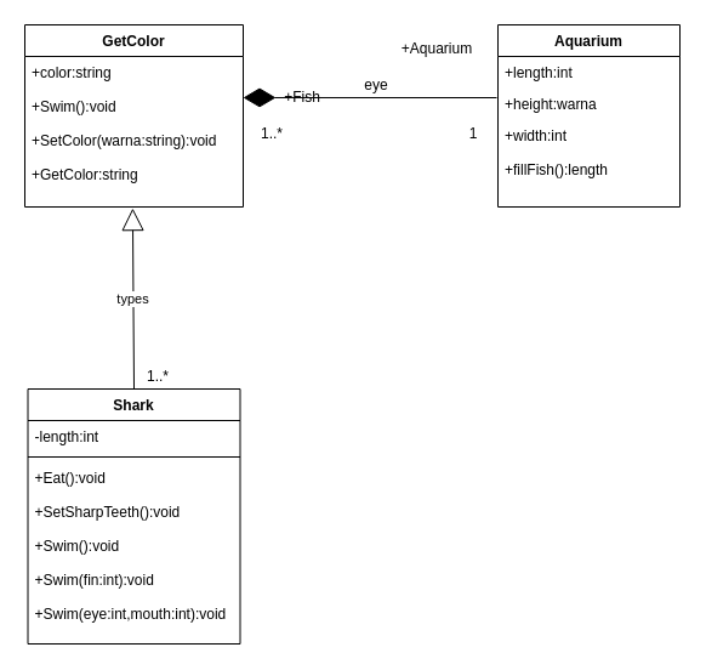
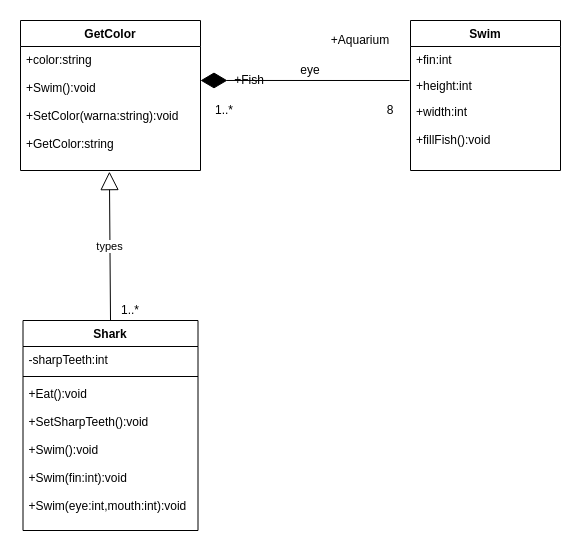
  <mxCell id="0" />
  <mxCell id="1" parent="0" />
  <mxCell id="2" value="GetColor" style="swimlane;fontStyle=1;align=center;verticalAlign=top;childLayout=stackLayout;horizontal=1;startSize=26;horizontalStack=0;resizeParent=1;resizeParentMax=0;resizeLast=0;collapsible=1;marginBottom=0;" vertex="1" parent="1"><mxGeometry x="20" y="20" width="180" height="150" as="geometry" /></mxCell>
  <mxCell id="3" value="+color:string&#10;&#10;+Swim():void&#10;&#10;+SetColor(warna:string):void&#10;&#10;+GetColor:string" style="text;strokeColor=none;fillColor=none;align=left;verticalAlign=top;spacingLeft=4;spacingRight=4;overflow=hidden;rotatable=0;points=[[0,0.5],[1,0.5]];portConstraint=eastwest;" vertex="1" parent="2"><mxGeometry y="26" width="180" height="124" as="geometry" /></mxCell>
  <mxCell id="4" value="Shark" style="swimlane;fontStyle=1;align=center;verticalAlign=top;childLayout=stackLayout;horizontal=1;startSize=26;horizontalStack=0;resizeParent=1;resizeParentMax=0;resizeLast=0;collapsible=1;marginBottom=0;" vertex="1" parent="1"><mxGeometry x="22.5" y="320" width="175" height="210" as="geometry" /></mxCell>
- <mxCell id="5" value="-length:int" style="text;strokeColor=none;fillColor=none;align=left;verticalAlign=top;spacingLeft=4;spacingRight=4;overflow=hidden;rotatable=0;points=[[0,0.5],[1,0.5]];portConstraint=eastwest;" vertex="1" parent="4"><mxGeometry y="26" width="175" height="26" as="geometry" /></mxCell>
+ <mxCell id="5" value="-sharpTeeth:int" style="text;strokeColor=none;fillColor=none;align=left;verticalAlign=top;spacingLeft=4;spacingRight=4;overflow=hidden;rotatable=0;points=[[0,0.5],[1,0.5]];portConstraint=eastwest;" vertex="1" parent="4"><mxGeometry y="26" width="175" height="26" as="geometry" /></mxCell>
  <mxCell id="6" value="" style="line;strokeWidth=1;fillColor=none;align=left;verticalAlign=middle;spacingTop=-1;spacingLeft=3;spacingRight=3;rotatable=0;labelPosition=right;points=[];portConstraint=eastwest;" vertex="1" parent="4"><mxGeometry y="52" width="175" height="8" as="geometry" /></mxCell>
  <mxCell id="7" value="+Eat():void&#10;&#10;+SetSharpTeeth():void&#10;&#10;+Swim():void&#10;&#10;+Swim(fin:int):void&#10;&#10;+Swim(eye:int,mouth:int):void" style="text;strokeColor=none;fillColor=none;align=left;verticalAlign=top;spacingLeft=4;spacingRight=4;overflow=hidden;rotatable=0;points=[[0,0.5],[1,0.5]];portConstraint=eastwest;" vertex="1" parent="4"><mxGeometry y="60" width="175" height="150" as="geometry" /></mxCell>
  <mxCell id="8" value="types" style="endArrow=block;endSize=16;endFill=0;html=1;entryX=0.494;entryY=1.009;entryDx=0;entryDy=0;entryPerimeter=0;exitX=0.5;exitY=0;exitDx=0;exitDy=0;" edge="1" parent="1" source="4" target="3"><mxGeometry width="160" relative="1" as="geometry"><mxPoint x="70" y="240" as="sourcePoint" /><mxPoint x="230" y="240" as="targetPoint" /></mxGeometry></mxCell>
  <mxCell id="9" value="1..*" style="text;html=1;strokeColor=none;fillColor=none;align=center;verticalAlign=middle;whiteSpace=wrap;rounded=0;" vertex="1" parent="1"><mxGeometry x="110" y="300" width="40" height="20" as="geometry" /></mxCell>
- <mxCell id="10" value="Aquarium" style="swimlane;fontStyle=1;childLayout=stackLayout;horizontal=1;startSize=26;fillColor=none;horizontalStack=0;resizeParent=1;resizeParentMax=0;resizeLast=0;collapsible=1;marginBottom=0;" vertex="1" parent="1"><mxGeometry x="410" y="20" width="150" height="150" as="geometry" /></mxCell>
- <mxCell id="11" value="+length:int" style="text;strokeColor=none;fillColor=none;align=left;verticalAlign=top;spacingLeft=4;spacingRight=4;overflow=hidden;rotatable=0;points=[[0,0.5],[1,0.5]];portConstraint=eastwest;" vertex="1" parent="10"><mxGeometry y="26" width="150" height="26" as="geometry" /></mxCell>
- <mxCell id="12" value="+height:warna" style="text;strokeColor=none;fillColor=none;align=left;verticalAlign=top;spacingLeft=4;spacingRight=4;overflow=hidden;rotatable=0;points=[[0,0.5],[1,0.5]];portConstraint=eastwest;" vertex="1" parent="10"><mxGeometry y="52" width="150" height="26" as="geometry" /></mxCell>
- <mxCell id="13" value="+width:int&#10;&#10;+fillFish():length&#10;&#10;" style="text;strokeColor=none;fillColor=none;align=left;verticalAlign=top;spacingLeft=4;spacingRight=4;overflow=hidden;rotatable=0;points=[[0,0.5],[1,0.5]];portConstraint=eastwest;" vertex="1" parent="10"><mxGeometry y="78" width="150" height="72" as="geometry" /></mxCell>
+ <mxCell id="10" value="Swim" style="swimlane;fontStyle=1;childLayout=stackLayout;horizontal=1;startSize=26;fillColor=none;horizontalStack=0;resizeParent=1;resizeParentMax=0;resizeLast=0;collapsible=1;marginBottom=0;" vertex="1" parent="1"><mxGeometry x="410" y="20" width="150" height="150" as="geometry" /></mxCell>
+ <mxCell id="11" value="+fin:int" style="text;strokeColor=none;fillColor=none;align=left;verticalAlign=top;spacingLeft=4;spacingRight=4;overflow=hidden;rotatable=0;points=[[0,0.5],[1,0.5]];portConstraint=eastwest;" vertex="1" parent="10"><mxGeometry y="26" width="150" height="26" as="geometry" /></mxCell>
+ <mxCell id="12" value="+height:int" style="text;strokeColor=none;fillColor=none;align=left;verticalAlign=top;spacingLeft=4;spacingRight=4;overflow=hidden;rotatable=0;points=[[0,0.5],[1,0.5]];portConstraint=eastwest;" vertex="1" parent="10"><mxGeometry y="52" width="150" height="26" as="geometry" /></mxCell>
+ <mxCell id="13" value="+width:int&#10;&#10;+fillFish():void&#10;&#10;" style="text;strokeColor=none;fillColor=none;align=left;verticalAlign=top;spacingLeft=4;spacingRight=4;overflow=hidden;rotatable=0;points=[[0,0.5],[1,0.5]];portConstraint=eastwest;" vertex="1" parent="10"><mxGeometry y="78" width="150" height="72" as="geometry" /></mxCell>
  <mxCell id="14" value="" style="endArrow=diamondThin;endFill=1;endSize=24;html=1;entryX=1;entryY=0.274;entryDx=0;entryDy=0;entryPerimeter=0;" edge="1" parent="1" target="3"><mxGeometry width="160" relative="1" as="geometry"><mxPoint x="409" y="80" as="sourcePoint" /><mxPoint x="420" y="120" as="targetPoint" /></mxGeometry></mxCell>
  <mxCell id="15" value="eye" style="text;html=1;strokeColor=none;fillColor=none;align=center;verticalAlign=middle;whiteSpace=wrap;rounded=0;" vertex="1" parent="1"><mxGeometry x="290" y="60" width="40" height="20" as="geometry" /></mxCell>
  <mxCell id="16" value="+Fish" style="text;html=1;strokeColor=none;fillColor=none;align=center;verticalAlign=middle;whiteSpace=wrap;rounded=0;" vertex="1" parent="1"><mxGeometry x="229" y="70" width="40" height="20" as="geometry" /></mxCell>
  <mxCell id="17" value="+Aquarium" style="text;html=1;strokeColor=none;fillColor=none;align=center;verticalAlign=middle;whiteSpace=wrap;rounded=0;" vertex="1" parent="1"><mxGeometry x="325" y="30" width="70" height="20" as="geometry" /></mxCell>
  <mxCell id="18" value="1..*" style="text;html=1;strokeColor=none;fillColor=none;align=center;verticalAlign=middle;whiteSpace=wrap;rounded=0;" vertex="1" parent="1"><mxGeometry x="204" y="100" width="40" height="20" as="geometry" /></mxCell>
- <mxCell id="19" value="1" style="text;html=1;strokeColor=none;fillColor=none;align=center;verticalAlign=middle;whiteSpace=wrap;rounded=0;" vertex="1" parent="1"><mxGeometry x="370" y="100" width="40" height="20" as="geometry" /></mxCell>
+ <mxCell id="19" value="8" style="text;html=1;strokeColor=none;fillColor=none;align=center;verticalAlign=middle;whiteSpace=wrap;rounded=0;" vertex="1" parent="1"><mxGeometry x="370" y="100" width="40" height="20" as="geometry" /></mxCell>
